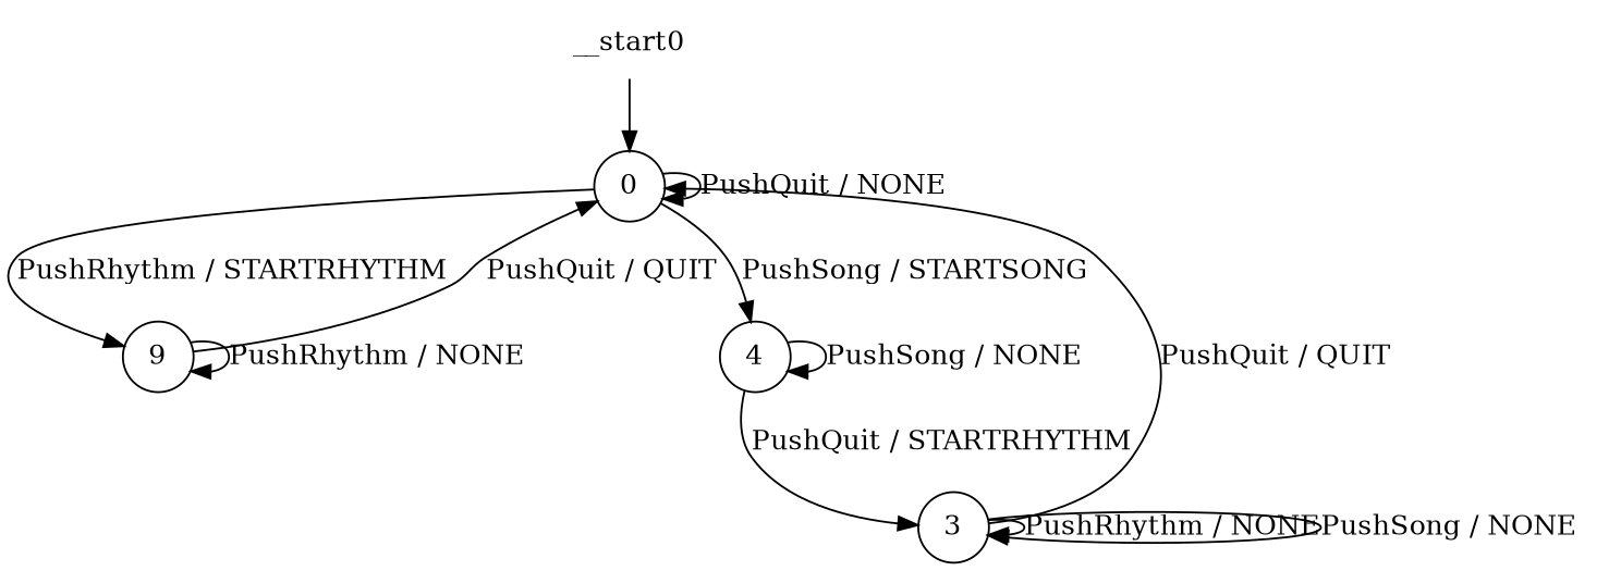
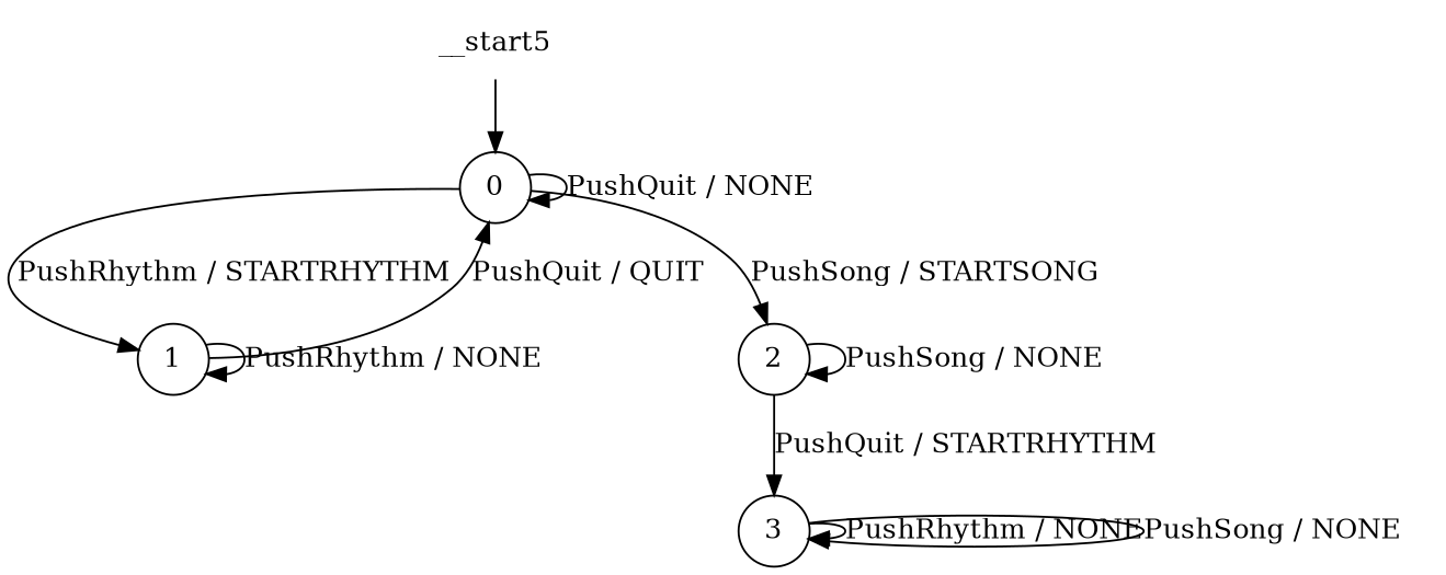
  digraph {
    node [shape=circle]
-   __start0 [shape=none]
+   __start0 [shape=none label=__start5]
    n2 [label=0]
-   n3 [label=9]
-   n4 [label=4]
+   n3 [label=1]
+   n4 [label=2]
    n5 [label=3]
    __start0 -> n2
    n2 -> n2 [label="PushQuit / NONE"]
    n2 -> n3 [label="PushRhythm / STARTRHYTHM"]
    n2 -> n4 [label="PushSong / STARTSONG"]
    n3 -> n2 [label="PushQuit / QUIT"]
    n3 -> n3 [label="PushRhythm / NONE"]
    n4 -> n4 [label="PushSong / NONE"]
    n4 -> n5 [label="PushQuit / STARTRHYTHM"]
-   n5 -> n2 [label="PushQuit / QUIT"]
    n5 -> n5 [label="PushRhythm / NONE"]
    n5 -> n5 [label="PushSong / NONE"]
  }
